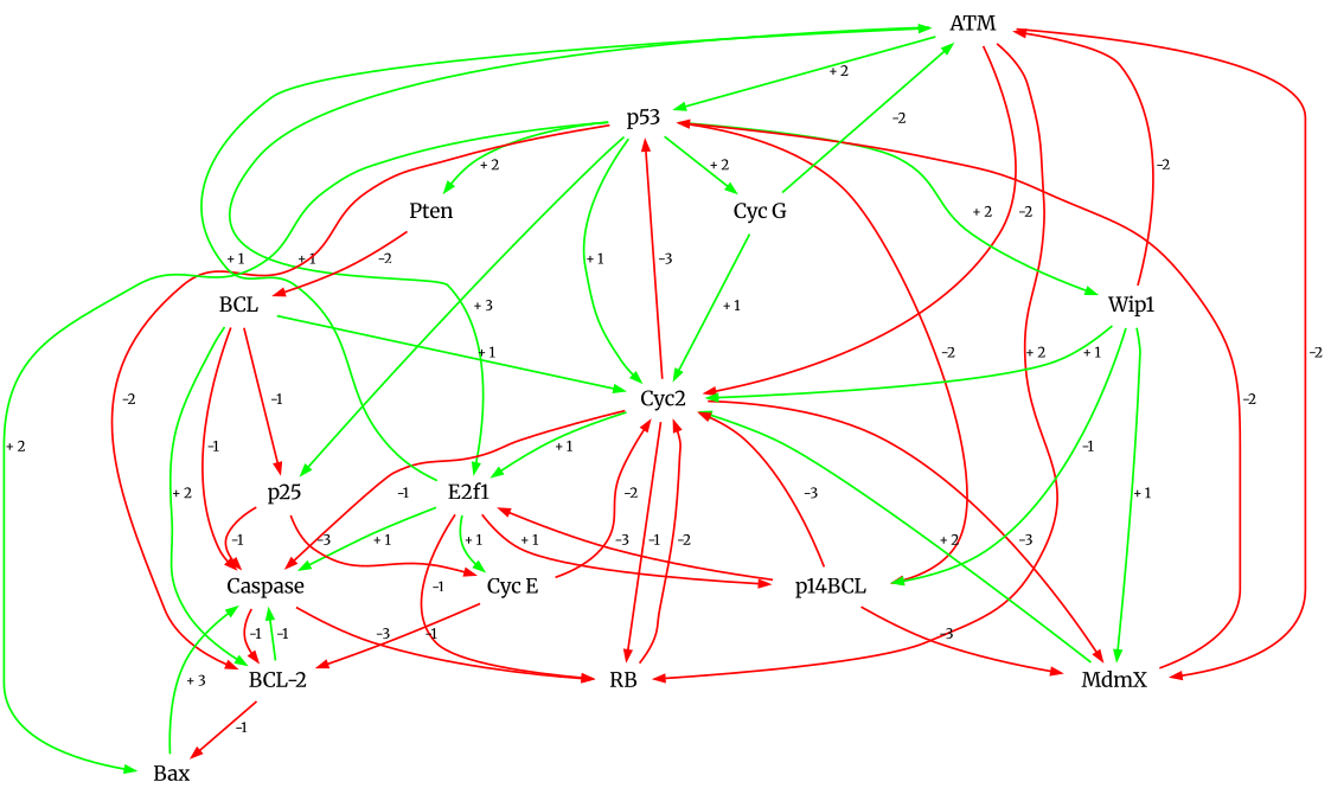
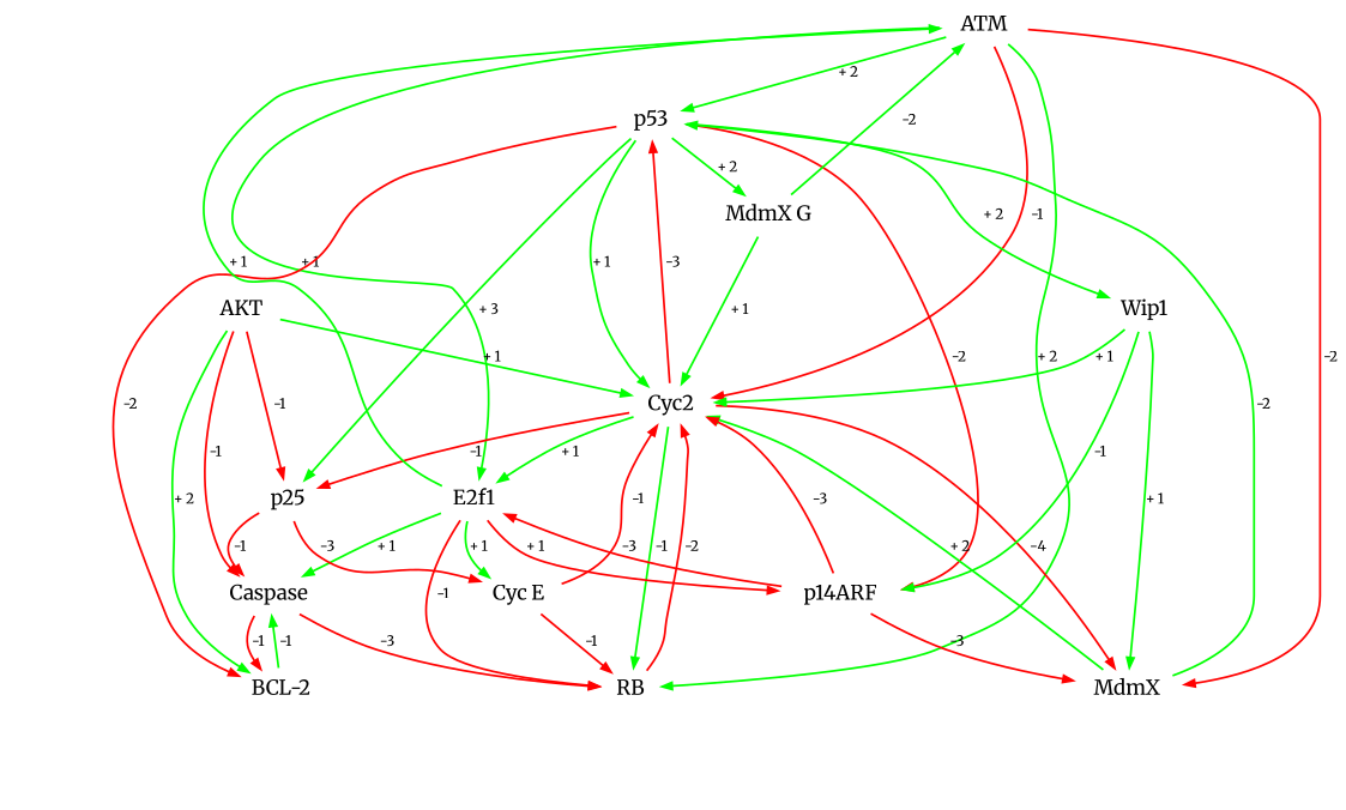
  digraph {
    fontname=Merriweather
    nodesep=0.4
    node [color=white fontname=Merriweather fontsize=20 shape=ellipse style=filled]
    edge [color=red fontname=Merriweather style=bold]
    ATM
    p53
    n3 [label=Cyc2]
    MdmX
    RB
    E2f1
    Wip1
-   "Cyc G"
-   " Pten "
+   "Cyc G" [label="MdmX G"]
    n10 [label=p25]
-   p14ARF [label=p14BCL]
+   p14ARF
    "BCL-2"
-   Bax
    "Cyc E"
    Caspase
-   AKT [label=BCL]
+   AKT
    ATM -> p53 [color=green label="+ 2 "]
-   ATM -> n3 [label=" -2 "]
+   ATM -> n3 [label=" -1 "]
    ATM -> MdmX [label=" -2 "]
-   ATM -> RB [label="+ 2 "]
+   ATM -> RB [color=green label="+ 2 "]
    ATM -> E2f1 [color=green label="+ 1 "]
    p53 -> n3 [color=green label="+ 1 "]
    p53 -> Wip1 [color=green label="+ 2 "]
    p53 -> "Cyc G" [color=green label="+ 2 "]
-   p53 -> " Pten " [color=green label="+ 2 "]
    p53 -> n10 [color=green label="+ 3 "]
    p53 -> p14ARF [label=" -2 "]
    p53 -> "BCL-2" [label=" -2 "]
-   p53 -> Bax [color=green label="+ 2 "]
    n3 -> p53 [label=" -3 "]
-   n3 -> MdmX [label=" -3 "]
-   n3 -> RB [label=" -1 "]
+   n3 -> MdmX [label=" -4 "]
+   n3 -> RB [color=green label=" -1 "]
    n3 -> E2f1 [color=green label="+ 1 "]
-   n3 -> Caspase [label=" -1 "]
-   MdmX -> p53 [label=" -2 "]
+   n3 -> n10 [label=" -1 "]
+   MdmX -> p53 [color=green label=" -2 "]
    MdmX -> n3 [color=green label="+ 2 "]
    RB -> n3 [label=" -2 "]
    E2f1 -> ATM [color=green label="+ 1 "]
    E2f1 -> RB [label=" -1 "]
    E2f1 -> p14ARF [label="+ 1 "]
    E2f1 -> "Cyc E" [color=green label="+ 1 "]
    E2f1 -> Caspase [color=green label="+ 1 "]
-   Wip1 -> ATM [label=" -2 "]
    Wip1 -> n3 [color=green label="+ 1 "]
    Wip1 -> MdmX [color=green label="+ 1 "]
    Wip1 -> p14ARF [color=green label=" -1 "]
    "Cyc G" -> ATM [color=green label=" -2 "]
    "Cyc G" -> n3 [color=green label="+ 1 "]
-   " Pten " -> AKT [label=" -2 "]
    n10 -> "Cyc E" [label=" -3 "]
    n10 -> Caspase [label=" -1 "]
    p14ARF -> n3 [label=" -3 "]
    p14ARF -> MdmX [label=" -3 "]
    p14ARF -> E2f1 [label=" -3 "]
-   "BCL-2" -> Bax [label=" -1 "]
    "BCL-2" -> Caspase [color=green label=" -1 "]
-   Bax -> Caspase [color=green label="+ 3 "]
-   "Cyc E" -> n3 [label=" -2 "]
-   "Cyc E" -> "BCL-2" [label=" -1 "]
+   "Cyc E" -> n3 [label=" -1 "]
+   "Cyc E" -> RB [label=" -1 "]
    Caspase -> RB [label=" -3 "]
    Caspase -> "BCL-2" [label=" -1 "]
    AKT -> n3 [color=green label="+ 1 "]
    AKT -> n10 [label=" -1 "]
    AKT -> "BCL-2" [color=green label="+ 2 "]
    AKT -> Caspase [label=" -1 "]
  }
